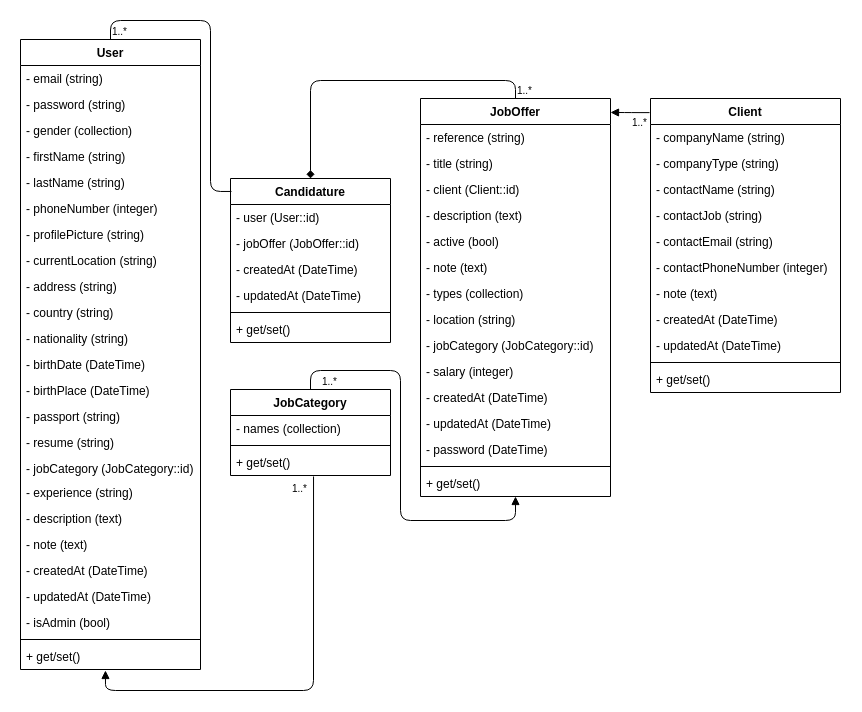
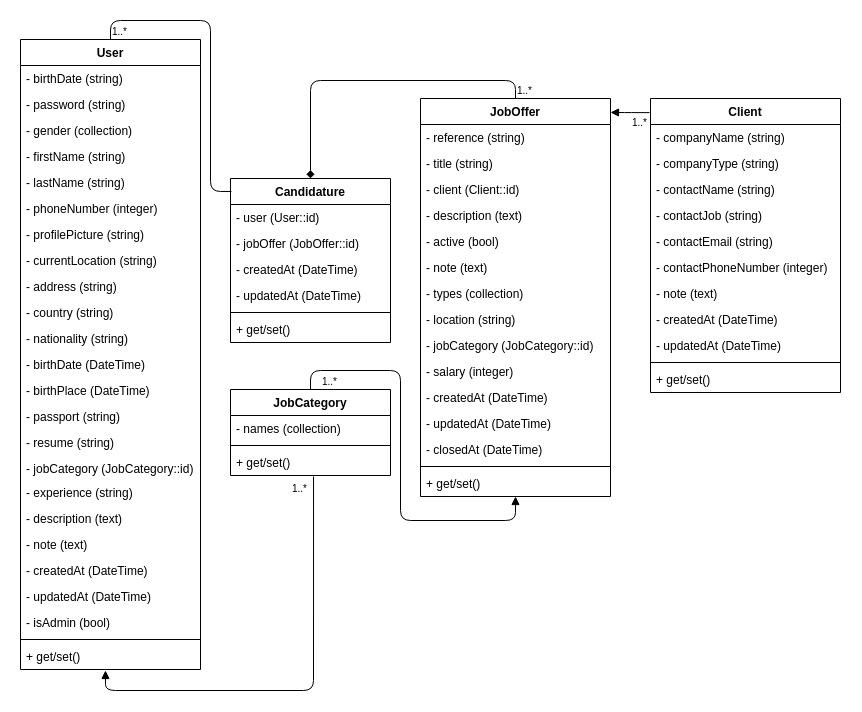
  <mxCell id="0" />
  <mxCell id="1" parent="0" />
  <mxCell id="2" value="User" style="swimlane;fontStyle=1;align=center;verticalAlign=top;childLayout=stackLayout;horizontal=1;startSize=26;horizontalStack=0;resizeParent=1;resizeParentMax=0;resizeLast=0;collapsible=1;marginBottom=0;" parent="1" vertex="1"><mxGeometry y="39" width="180" height="630" as="geometry" x="20" /></mxCell>
- <mxCell id="3" value="- email (string)&#10;" style="text;strokeColor=none;fillColor=none;align=left;verticalAlign=top;spacingLeft=4;spacingRight=4;overflow=hidden;rotatable=0;points=[[0,0.5],[1,0.5]];portConstraint=eastwest;" parent="2" vertex="1"><mxGeometry y="26" width="180" height="26" as="geometry" /></mxCell>
+ <mxCell id="3" value="- birthDate (string)&#10;" style="text;strokeColor=none;fillColor=none;align=left;verticalAlign=top;spacingLeft=4;spacingRight=4;overflow=hidden;rotatable=0;points=[[0,0.5],[1,0.5]];portConstraint=eastwest;" parent="2" vertex="1"><mxGeometry y="26" width="180" height="26" as="geometry" /></mxCell>
  <mxCell id="4" value="- password (string)&#10;" style="text;strokeColor=none;fillColor=none;align=left;verticalAlign=top;spacingLeft=4;spacingRight=4;overflow=hidden;rotatable=0;points=[[0,0.5],[1,0.5]];portConstraint=eastwest;" parent="2" vertex="1"><mxGeometry y="52" width="180" height="26" as="geometry" /></mxCell>
  <mxCell id="5" value="- gender (collection)&#10;" style="text;strokeColor=none;fillColor=none;align=left;verticalAlign=top;spacingLeft=4;spacingRight=4;overflow=hidden;rotatable=0;points=[[0,0.5],[1,0.5]];portConstraint=eastwest;" parent="2" vertex="1"><mxGeometry y="78" width="180" height="26" as="geometry" /></mxCell>
  <mxCell id="6" value="- firstName (string)&#10;" style="text;strokeColor=none;fillColor=none;align=left;verticalAlign=top;spacingLeft=4;spacingRight=4;overflow=hidden;rotatable=0;points=[[0,0.5],[1,0.5]];portConstraint=eastwest;" parent="2" vertex="1"><mxGeometry y="104" width="180" height="26" as="geometry" /></mxCell>
  <mxCell id="7" value="- lastName (string)&#10;" style="text;strokeColor=none;fillColor=none;align=left;verticalAlign=top;spacingLeft=4;spacingRight=4;overflow=hidden;rotatable=0;points=[[0,0.5],[1,0.5]];portConstraint=eastwest;" parent="2" vertex="1"><mxGeometry y="130" width="180" height="26" as="geometry" /></mxCell>
  <mxCell id="8" value="- phoneNumber (integer)&#10;" style="text;strokeColor=none;fillColor=none;align=left;verticalAlign=top;spacingLeft=4;spacingRight=4;overflow=hidden;rotatable=0;points=[[0,0.5],[1,0.5]];portConstraint=eastwest;" parent="2" vertex="1"><mxGeometry y="156" width="180" height="26" as="geometry" /></mxCell>
  <mxCell id="9" value="- profilePicture (string)&#10;" style="text;strokeColor=none;fillColor=none;align=left;verticalAlign=top;spacingLeft=4;spacingRight=4;overflow=hidden;rotatable=0;points=[[0,0.5],[1,0.5]];portConstraint=eastwest;" parent="2" vertex="1"><mxGeometry y="182" width="180" height="26" as="geometry" /></mxCell>
  <mxCell id="10" value="- currentLocation (string)&#10;" style="text;strokeColor=none;fillColor=none;align=left;verticalAlign=top;spacingLeft=4;spacingRight=4;overflow=hidden;rotatable=0;points=[[0,0.5],[1,0.5]];portConstraint=eastwest;" parent="2" vertex="1"><mxGeometry y="208" width="180" height="26" as="geometry" /></mxCell>
  <mxCell id="11" value="- address (string)&#10;" style="text;strokeColor=none;fillColor=none;align=left;verticalAlign=top;spacingLeft=4;spacingRight=4;overflow=hidden;rotatable=0;points=[[0,0.5],[1,0.5]];portConstraint=eastwest;" parent="2" vertex="1"><mxGeometry y="234" width="180" height="26" as="geometry" /></mxCell>
  <mxCell id="12" value="- country (string)&#10;" style="text;strokeColor=none;fillColor=none;align=left;verticalAlign=top;spacingLeft=4;spacingRight=4;overflow=hidden;rotatable=0;points=[[0,0.5],[1,0.5]];portConstraint=eastwest;" parent="2" vertex="1"><mxGeometry y="260" width="180" height="26" as="geometry" /></mxCell>
  <mxCell id="13" value="- nationality (string)&#10;" style="text;strokeColor=none;fillColor=none;align=left;verticalAlign=top;spacingLeft=4;spacingRight=4;overflow=hidden;rotatable=0;points=[[0,0.5],[1,0.5]];portConstraint=eastwest;" parent="2" vertex="1"><mxGeometry y="286" width="180" height="26" as="geometry" /></mxCell>
  <mxCell id="14" value="- birthDate (DateTime)&#10;" style="text;strokeColor=none;fillColor=none;align=left;verticalAlign=top;spacingLeft=4;spacingRight=4;overflow=hidden;rotatable=0;points=[[0,0.5],[1,0.5]];portConstraint=eastwest;" parent="2" vertex="1"><mxGeometry y="312" width="180" height="26" as="geometry" /></mxCell>
  <mxCell id="15" value="- birthPlace (DateTime)&#10;" style="text;strokeColor=none;fillColor=none;align=left;verticalAlign=top;spacingLeft=4;spacingRight=4;overflow=hidden;rotatable=0;points=[[0,0.5],[1,0.5]];portConstraint=eastwest;" parent="2" vertex="1"><mxGeometry y="338" width="180" height="26" as="geometry" /></mxCell>
  <mxCell id="16" value="- passport (string)&#10;" style="text;strokeColor=none;fillColor=none;align=left;verticalAlign=top;spacingLeft=4;spacingRight=4;overflow=hidden;rotatable=0;points=[[0,0.5],[1,0.5]];portConstraint=eastwest;" parent="2" vertex="1"><mxGeometry y="364" width="180" height="26" as="geometry" /></mxCell>
  <mxCell id="17" value="- resume (string)&#10;" style="text;strokeColor=none;fillColor=none;align=left;verticalAlign=top;spacingLeft=4;spacingRight=4;overflow=hidden;rotatable=0;points=[[0,0.5],[1,0.5]];portConstraint=eastwest;" parent="2" vertex="1"><mxGeometry y="390" width="180" height="26" as="geometry" /></mxCell>
  <mxCell id="18" value="- jobCategory (JobCategory::id)&#10;" style="text;strokeColor=none;fillColor=none;align=left;verticalAlign=top;spacingLeft=4;spacingRight=4;overflow=hidden;rotatable=0;points=[[0,0.5],[1,0.5]];portConstraint=eastwest;" parent="2" vertex="1"><mxGeometry y="416" width="180" height="24" as="geometry" /></mxCell>
  <mxCell id="19" value="- experience (string)&#10;" style="text;strokeColor=none;fillColor=none;align=left;verticalAlign=top;spacingLeft=4;spacingRight=4;overflow=hidden;rotatable=0;points=[[0,0.5],[1,0.5]];portConstraint=eastwest;" parent="2" vertex="1"><mxGeometry y="440" width="180" height="26" as="geometry" /></mxCell>
  <mxCell id="20" value="- description (text)&#10;" style="text;strokeColor=none;fillColor=none;align=left;verticalAlign=top;spacingLeft=4;spacingRight=4;overflow=hidden;rotatable=0;points=[[0,0.5],[1,0.5]];portConstraint=eastwest;" parent="2" vertex="1"><mxGeometry y="466" width="180" height="26" as="geometry" /></mxCell>
  <mxCell id="21" value="- note (text)&#10;" style="text;strokeColor=none;fillColor=none;align=left;verticalAlign=top;spacingLeft=4;spacingRight=4;overflow=hidden;rotatable=0;points=[[0,0.5],[1,0.5]];portConstraint=eastwest;" vertex="1" parent="2"><mxGeometry y="492" width="180" height="26" as="geometry" /></mxCell>
  <mxCell id="22" value="- createdAt (DateTime)&#10;" style="text;strokeColor=none;fillColor=none;align=left;verticalAlign=top;spacingLeft=4;spacingRight=4;overflow=hidden;rotatable=0;points=[[0,0.5],[1,0.5]];portConstraint=eastwest;" parent="2" vertex="1"><mxGeometry y="518" width="180" height="26" as="geometry" /></mxCell>
  <mxCell id="23" value="- updatedAt (DateTime)&#10;" style="text;strokeColor=none;fillColor=none;align=left;verticalAlign=top;spacingLeft=4;spacingRight=4;overflow=hidden;rotatable=0;points=[[0,0.5],[1,0.5]];portConstraint=eastwest;" parent="2" vertex="1"><mxGeometry y="544" width="180" height="26" as="geometry" /></mxCell>
  <mxCell id="24" value="- isAdmin (bool)&#10;" style="text;strokeColor=none;fillColor=none;align=left;verticalAlign=top;spacingLeft=4;spacingRight=4;overflow=hidden;rotatable=0;points=[[0,0.5],[1,0.5]];portConstraint=eastwest;" parent="2" vertex="1"><mxGeometry y="570" width="180" height="26" as="geometry" /></mxCell>
  <mxCell id="25" value="" style="line;strokeWidth=1;fillColor=none;align=left;verticalAlign=middle;spacingTop=-1;spacingLeft=3;spacingRight=3;rotatable=0;labelPosition=right;points=[];portConstraint=eastwest;" parent="2" vertex="1"><mxGeometry y="596" width="180" height="8" as="geometry" /></mxCell>
  <mxCell id="26" value="+ get/set()" style="text;strokeColor=none;fillColor=none;align=left;verticalAlign=top;spacingLeft=4;spacingRight=4;overflow=hidden;rotatable=0;points=[[0,0.5],[1,0.5]];portConstraint=eastwest;" parent="2" vertex="1"><mxGeometry y="604" width="180" height="26" as="geometry" /></mxCell>
  <mxCell id="27" value="Client" style="swimlane;fontStyle=1;align=center;verticalAlign=top;childLayout=stackLayout;horizontal=1;startSize=26;horizontalStack=0;resizeParent=1;resizeParentMax=0;resizeLast=0;collapsible=1;marginBottom=0;" parent="1" vertex="1"><mxGeometry x="650" y="98" width="190" height="294" as="geometry" /></mxCell>
  <mxCell id="28" value="- companyName (string)" style="text;strokeColor=none;fillColor=none;align=left;verticalAlign=top;spacingLeft=4;spacingRight=4;overflow=hidden;rotatable=0;points=[[0,0.5],[1,0.5]];portConstraint=eastwest;" parent="27" vertex="1"><mxGeometry y="26" width="190" height="26" as="geometry" /></mxCell>
  <mxCell id="29" value="- companyType (string)" style="text;strokeColor=none;fillColor=none;align=left;verticalAlign=top;spacingLeft=4;spacingRight=4;overflow=hidden;rotatable=0;points=[[0,0.5],[1,0.5]];portConstraint=eastwest;" vertex="1" parent="27"><mxGeometry y="52" width="190" height="26" as="geometry" /></mxCell>
  <mxCell id="30" value="- contactName (string)" style="text;strokeColor=none;fillColor=none;align=left;verticalAlign=top;spacingLeft=4;spacingRight=4;overflow=hidden;rotatable=0;points=[[0,0.5],[1,0.5]];portConstraint=eastwest;" parent="27" vertex="1"><mxGeometry y="78" width="190" height="26" as="geometry" /></mxCell>
  <mxCell id="31" value="- contactJob (string)&#10;" style="text;strokeColor=none;fillColor=none;align=left;verticalAlign=top;spacingLeft=4;spacingRight=4;overflow=hidden;rotatable=0;points=[[0,0.5],[1,0.5]];portConstraint=eastwest;" vertex="1" parent="27"><mxGeometry y="104" width="190" height="26" as="geometry" /></mxCell>
  <mxCell id="32" value="- contactEmail (string)" style="text;strokeColor=none;fillColor=none;align=left;verticalAlign=top;spacingLeft=4;spacingRight=4;overflow=hidden;rotatable=0;points=[[0,0.5],[1,0.5]];portConstraint=eastwest;" parent="27" vertex="1"><mxGeometry y="130" width="190" height="26" as="geometry" /></mxCell>
  <mxCell id="33" value="- contactPhoneNumber (integer)" style="text;strokeColor=none;fillColor=none;align=left;verticalAlign=top;spacingLeft=4;spacingRight=4;overflow=hidden;rotatable=0;points=[[0,0.5],[1,0.5]];portConstraint=eastwest;" parent="27" vertex="1"><mxGeometry y="156" width="190" height="26" as="geometry" /></mxCell>
  <mxCell id="34" value="- note (text)" style="text;strokeColor=none;fillColor=none;align=left;verticalAlign=top;spacingLeft=4;spacingRight=4;overflow=hidden;rotatable=0;points=[[0,0.5],[1,0.5]];portConstraint=eastwest;" vertex="1" parent="27"><mxGeometry y="182" width="190" height="26" as="geometry" /></mxCell>
  <mxCell id="35" value="- createdAt (DateTime)" style="text;strokeColor=none;fillColor=none;align=left;verticalAlign=top;spacingLeft=4;spacingRight=4;overflow=hidden;rotatable=0;points=[[0,0.5],[1,0.5]];portConstraint=eastwest;" parent="27" vertex="1"><mxGeometry y="208" width="190" height="26" as="geometry" /></mxCell>
  <mxCell id="36" value="- updatedAt (DateTime)" style="text;strokeColor=none;fillColor=none;align=left;verticalAlign=top;spacingLeft=4;spacingRight=4;overflow=hidden;rotatable=0;points=[[0,0.5],[1,0.5]];portConstraint=eastwest;" parent="27" vertex="1"><mxGeometry y="234" width="190" height="26" as="geometry" /></mxCell>
  <mxCell id="37" value="" style="line;strokeWidth=1;fillColor=none;align=left;verticalAlign=middle;spacingTop=-1;spacingLeft=3;spacingRight=3;rotatable=0;labelPosition=right;points=[];portConstraint=eastwest;" parent="27" vertex="1"><mxGeometry y="260" width="190" height="8" as="geometry" /></mxCell>
  <mxCell id="38" value="+ get/set()" style="text;strokeColor=none;fillColor=none;align=left;verticalAlign=top;spacingLeft=4;spacingRight=4;overflow=hidden;rotatable=0;points=[[0,0.5],[1,0.5]];portConstraint=eastwest;" parent="27" vertex="1"><mxGeometry y="268" width="190" height="26" as="geometry" /></mxCell>
  <mxCell id="39" value="JobOffer" style="swimlane;fontStyle=1;align=center;verticalAlign=top;childLayout=stackLayout;horizontal=1;startSize=26;horizontalStack=0;resizeParent=1;resizeParentMax=0;resizeLast=0;collapsible=1;marginBottom=0;" parent="1" vertex="1"><mxGeometry x="420" y="98" width="190" height="398" as="geometry" /></mxCell>
  <mxCell id="40" value="- reference (string)" style="text;strokeColor=none;fillColor=none;align=left;verticalAlign=top;spacingLeft=4;spacingRight=4;overflow=hidden;rotatable=0;points=[[0,0.5],[1,0.5]];portConstraint=eastwest;" vertex="1" parent="39"><mxGeometry y="26" width="190" height="26" as="geometry" /></mxCell>
  <mxCell id="41" value="- title (string)" style="text;strokeColor=none;fillColor=none;align=left;verticalAlign=top;spacingLeft=4;spacingRight=4;overflow=hidden;rotatable=0;points=[[0,0.5],[1,0.5]];portConstraint=eastwest;" parent="39" vertex="1"><mxGeometry y="52" width="190" height="26" as="geometry" /></mxCell>
  <mxCell id="42" value="- client (Client::id)" style="text;strokeColor=none;fillColor=none;align=left;verticalAlign=top;spacingLeft=4;spacingRight=4;overflow=hidden;rotatable=0;points=[[0,0.5],[1,0.5]];portConstraint=eastwest;" parent="39" vertex="1"><mxGeometry y="78" width="190" height="26" as="geometry" /></mxCell>
  <mxCell id="43" value="- description (text)&#10;" style="text;strokeColor=none;fillColor=none;align=left;verticalAlign=top;spacingLeft=4;spacingRight=4;overflow=hidden;rotatable=0;points=[[0,0.5],[1,0.5]];portConstraint=eastwest;" vertex="1" parent="39"><mxGeometry y="104" width="190" height="26" as="geometry" /></mxCell>
  <mxCell id="44" value="- active (bool)" style="text;strokeColor=none;fillColor=none;align=left;verticalAlign=top;spacingLeft=4;spacingRight=4;overflow=hidden;rotatable=0;points=[[0,0.5],[1,0.5]];portConstraint=eastwest;" parent="39" vertex="1"><mxGeometry y="130" width="190" height="26" as="geometry" /></mxCell>
  <mxCell id="45" value="- note (text)" style="text;strokeColor=none;fillColor=none;align=left;verticalAlign=top;spacingLeft=4;spacingRight=4;overflow=hidden;rotatable=0;points=[[0,0.5],[1,0.5]];portConstraint=eastwest;" vertex="1" parent="39"><mxGeometry y="156" width="190" height="26" as="geometry" /></mxCell>
  <mxCell id="46" value="- types (collection)" style="text;strokeColor=none;fillColor=none;align=left;verticalAlign=top;spacingLeft=4;spacingRight=4;overflow=hidden;rotatable=0;points=[[0,0.5],[1,0.5]];portConstraint=eastwest;" vertex="1" parent="39"><mxGeometry y="182" width="190" height="26" as="geometry" /></mxCell>
  <mxCell id="47" value="- location (string)" style="text;strokeColor=none;fillColor=none;align=left;verticalAlign=top;spacingLeft=4;spacingRight=4;overflow=hidden;rotatable=0;points=[[0,0.5],[1,0.5]];portConstraint=eastwest;" vertex="1" parent="39"><mxGeometry y="208" width="190" height="26" as="geometry" /></mxCell>
  <mxCell id="48" value="- jobCategory (JobCategory::id)" style="text;strokeColor=none;fillColor=none;align=left;verticalAlign=top;spacingLeft=4;spacingRight=4;overflow=hidden;rotatable=0;points=[[0,0.5],[1,0.5]];portConstraint=eastwest;" vertex="1" parent="39"><mxGeometry y="234" width="190" height="26" as="geometry" /></mxCell>
  <mxCell id="49" value="- salary (integer)" style="text;strokeColor=none;fillColor=none;align=left;verticalAlign=top;spacingLeft=4;spacingRight=4;overflow=hidden;rotatable=0;points=[[0,0.5],[1,0.5]];portConstraint=eastwest;" vertex="1" parent="39"><mxGeometry y="260" width="190" height="26" as="geometry" /></mxCell>
  <mxCell id="50" value="- createdAt (DateTime)" style="text;strokeColor=none;fillColor=none;align=left;verticalAlign=top;spacingLeft=4;spacingRight=4;overflow=hidden;rotatable=0;points=[[0,0.5],[1,0.5]];portConstraint=eastwest;" parent="39" vertex="1"><mxGeometry y="286" width="190" height="26" as="geometry" /></mxCell>
  <mxCell id="51" value="- updatedAt (DateTime)" style="text;strokeColor=none;fillColor=none;align=left;verticalAlign=top;spacingLeft=4;spacingRight=4;overflow=hidden;rotatable=0;points=[[0,0.5],[1,0.5]];portConstraint=eastwest;" parent="39" vertex="1"><mxGeometry y="312" width="190" height="26" as="geometry" /></mxCell>
- <mxCell id="52" value="- password (DateTime)" style="text;strokeColor=none;fillColor=none;align=left;verticalAlign=top;spacingLeft=4;spacingRight=4;overflow=hidden;rotatable=0;points=[[0,0.5],[1,0.5]];portConstraint=eastwest;" parent="39" vertex="1"><mxGeometry y="338" width="190" height="26" as="geometry" /></mxCell>
+ <mxCell id="52" value="- closedAt (DateTime)" style="text;strokeColor=none;fillColor=none;align=left;verticalAlign=top;spacingLeft=4;spacingRight=4;overflow=hidden;rotatable=0;points=[[0,0.5],[1,0.5]];portConstraint=eastwest;" parent="39" vertex="1"><mxGeometry y="338" width="190" height="26" as="geometry" /></mxCell>
  <mxCell id="53" value="" style="line;strokeWidth=1;fillColor=none;align=left;verticalAlign=middle;spacingTop=-1;spacingLeft=3;spacingRight=3;rotatable=0;labelPosition=right;points=[];portConstraint=eastwest;" parent="39" vertex="1"><mxGeometry y="364" width="190" height="8" as="geometry" /></mxCell>
  <mxCell id="54" value="+ get/set()" style="text;strokeColor=none;fillColor=none;align=left;verticalAlign=top;spacingLeft=4;spacingRight=4;overflow=hidden;rotatable=0;points=[[0,0.5],[1,0.5]];portConstraint=eastwest;" parent="39" vertex="1"><mxGeometry y="372" width="190" height="26" as="geometry" /></mxCell>
  <mxCell id="55" value="Candidature" style="swimlane;fontStyle=1;align=center;verticalAlign=top;childLayout=stackLayout;horizontal=1;startSize=26;horizontalStack=0;resizeParent=1;resizeParentMax=0;resizeLast=0;collapsible=1;marginBottom=0;" parent="1" vertex="1"><mxGeometry x="230" y="178" width="160" height="164" as="geometry" /></mxCell>
  <mxCell id="56" value="- user (User::id)&#10;" style="text;strokeColor=none;fillColor=none;align=left;verticalAlign=top;spacingLeft=4;spacingRight=4;overflow=hidden;rotatable=0;points=[[0,0.5],[1,0.5]];portConstraint=eastwest;" parent="55" vertex="1"><mxGeometry y="26" width="160" height="26" as="geometry" /></mxCell>
  <mxCell id="57" value="- jobOffer (JobOffer::id)" style="text;strokeColor=none;fillColor=none;align=left;verticalAlign=top;spacingLeft=4;spacingRight=4;overflow=hidden;rotatable=0;points=[[0,0.5],[1,0.5]];portConstraint=eastwest;" parent="55" vertex="1"><mxGeometry y="52" width="160" height="26" as="geometry" /></mxCell>
  <mxCell id="58" value="- createdAt (DateTime)" style="text;strokeColor=none;fillColor=none;align=left;verticalAlign=top;spacingLeft=4;spacingRight=4;overflow=hidden;rotatable=0;points=[[0,0.5],[1,0.5]];portConstraint=eastwest;" parent="55" vertex="1"><mxGeometry y="78" width="160" height="26" as="geometry" /></mxCell>
  <mxCell id="59" value="- updatedAt (DateTime)" style="text;strokeColor=none;fillColor=none;align=left;verticalAlign=top;spacingLeft=4;spacingRight=4;overflow=hidden;rotatable=0;points=[[0,0.5],[1,0.5]];portConstraint=eastwest;" parent="55" vertex="1"><mxGeometry y="104" width="160" height="26" as="geometry" /></mxCell>
  <mxCell id="60" value="" style="line;strokeWidth=1;fillColor=none;align=left;verticalAlign=middle;spacingTop=-1;spacingLeft=3;spacingRight=3;rotatable=0;labelPosition=right;points=[];portConstraint=eastwest;" parent="55" vertex="1"><mxGeometry y="130" width="160" height="8" as="geometry" /></mxCell>
  <mxCell id="61" value="+ get/set()" style="text;strokeColor=none;fillColor=none;align=left;verticalAlign=top;spacingLeft=4;spacingRight=4;overflow=hidden;rotatable=0;points=[[0,0.5],[1,0.5]];portConstraint=eastwest;" parent="55" vertex="1"><mxGeometry y="138" width="160" height="26" as="geometry" /></mxCell>
  <mxCell id="62" value="" style="endArrow=none;endFill=1;html=1;edgeStyle=orthogonalEdgeStyle;align=left;verticalAlign=top;exitX=0.5;exitY=0;exitDx=0;exitDy=0;entryX=0.006;entryY=0.079;entryDx=0;entryDy=0;entryPerimeter=0;" parent="1" source="2" target="55" edge="1"><mxGeometry x="-1" relative="1" as="geometry"><mxPoint x="30" y="600" as="sourcePoint" /><mxPoint x="190" y="600" as="targetPoint" /><Array as="points"><mxPoint x="110" y="20" /><mxPoint x="210" y="20" /><mxPoint x="210" y="191" /></Array></mxGeometry></mxCell>
  <mxCell id="63" value="1..*" style="resizable=0;html=1;align=left;verticalAlign=bottom;labelBackgroundColor=#ffffff;fontSize=10;" parent="62" connectable="0" vertex="1"><mxGeometry x="-1" relative="1" as="geometry"><mxPoint as="offset" /></mxGeometry></mxCell>
  <mxCell id="64" value="" style="endArrow=diamond;endFill=1;html=1;edgeStyle=orthogonalEdgeStyle;align=left;verticalAlign=top;exitX=0.5;exitY=0;exitDx=0;exitDy=0;entryX=0.5;entryY=0;entryDx=0;entryDy=0;" edge="1" parent="1" source="39" target="55"><mxGeometry x="-1" relative="1" as="geometry"><mxPoint x="273" y="482.5" as="sourcePoint" /><mxPoint x="433" y="482.5" as="targetPoint" /><Array as="points"><mxPoint x="515" y="80" /><mxPoint x="310" y="80" /></Array></mxGeometry></mxCell>
  <mxCell id="65" value="1..*" style="resizable=0;html=1;align=left;verticalAlign=bottom;labelBackgroundColor=#ffffff;fontSize=10;" connectable="0" vertex="1" parent="64"><mxGeometry x="-1" relative="1" as="geometry" /></mxCell>
  <mxCell id="66" value="JobCategory" style="swimlane;fontStyle=1;align=center;verticalAlign=top;childLayout=stackLayout;horizontal=1;startSize=26;horizontalStack=0;resizeParent=1;resizeParentMax=0;resizeLast=0;collapsible=1;marginBottom=0;" vertex="1" parent="1"><mxGeometry x="230" y="389" width="160" height="86" as="geometry" /></mxCell>
  <mxCell id="67" value="- names (collection)" style="text;strokeColor=none;fillColor=none;align=left;verticalAlign=top;spacingLeft=4;spacingRight=4;overflow=hidden;rotatable=0;points=[[0,0.5],[1,0.5]];portConstraint=eastwest;" vertex="1" parent="66"><mxGeometry y="26" width="160" height="26" as="geometry" /></mxCell>
  <mxCell id="68" value="" style="line;strokeWidth=1;fillColor=none;align=left;verticalAlign=middle;spacingTop=-1;spacingLeft=3;spacingRight=3;rotatable=0;labelPosition=right;points=[];portConstraint=eastwest;" vertex="1" parent="66"><mxGeometry y="52" width="160" height="8" as="geometry" /></mxCell>
  <mxCell id="69" value="+ get/set()" style="text;strokeColor=none;fillColor=none;align=left;verticalAlign=top;spacingLeft=4;spacingRight=4;overflow=hidden;rotatable=0;points=[[0,0.5],[1,0.5]];portConstraint=eastwest;" vertex="1" parent="66"><mxGeometry y="60" width="160" height="26" as="geometry" /></mxCell>
  <mxCell id="70" value="" style="endArrow=block;endFill=1;html=1;edgeStyle=orthogonalEdgeStyle;align=left;verticalAlign=top;exitX=0.5;exitY=0;exitDx=0;exitDy=0;entryX=0.5;entryY=1;entryDx=0;entryDy=0;entryPerimeter=0;" edge="1" parent="1" source="66" target="54"><mxGeometry x="-1" relative="1" as="geometry"><mxPoint x="730" y="308" as="sourcePoint" /><mxPoint x="630" y="570" as="targetPoint" /><Array as="points"><mxPoint x="310" y="370" /><mxPoint x="400" y="370" /><mxPoint x="400" y="520" /><mxPoint x="515" y="520" /></Array></mxGeometry></mxCell>
  <mxCell id="71" value="1..*" style="resizable=0;html=1;align=left;verticalAlign=bottom;labelBackgroundColor=#ffffff;fontSize=10;" connectable="0" vertex="1" parent="70"><mxGeometry x="-1" relative="1" as="geometry"><mxPoint x="10" as="offset" /></mxGeometry></mxCell>
  <mxCell id="72" value="" style="endArrow=block;endFill=1;html=1;edgeStyle=orthogonalEdgeStyle;align=left;verticalAlign=top;exitX=-0.005;exitY=0.048;exitDx=0;exitDy=0;exitPerimeter=0;entryX=1;entryY=0.035;entryDx=0;entryDy=0;entryPerimeter=0;" edge="1" parent="1" source="27" target="39"><mxGeometry x="-1" relative="1" as="geometry"><mxPoint x="640" y="462" as="sourcePoint" /><mxPoint x="800" y="462" as="targetPoint" /></mxGeometry></mxCell>
  <mxCell id="73" value="1..*" style="resizable=0;html=1;align=left;verticalAlign=bottom;labelBackgroundColor=#ffffff;fontSize=10;" connectable="0" vertex="1" parent="72"><mxGeometry x="-1" relative="1" as="geometry"><mxPoint x="-19" y="18" as="offset" /></mxGeometry></mxCell>
  <mxCell id="74" value="" style="endArrow=block;endFill=1;html=1;edgeStyle=orthogonalEdgeStyle;align=left;verticalAlign=top;exitX=0.519;exitY=1.038;exitDx=0;exitDy=0;exitPerimeter=0;entryX=0.472;entryY=1.038;entryDx=0;entryDy=0;entryPerimeter=0;" edge="1" parent="1" source="69" target="26"><mxGeometry x="-1" relative="1" as="geometry"><mxPoint x="270" y="569.5" as="sourcePoint" /><mxPoint x="430" y="569.5" as="targetPoint" /><Array as="points"><mxPoint x="313" y="690" /><mxPoint x="105" y="690" /></Array></mxGeometry></mxCell>
  <mxCell id="75" value="1..*" style="resizable=0;html=1;align=left;verticalAlign=bottom;labelBackgroundColor=#ffffff;fontSize=10;" connectable="0" vertex="1" parent="74"><mxGeometry x="-1" relative="1" as="geometry"><mxPoint x="-23" y="20" as="offset" /></mxGeometry></mxCell>
